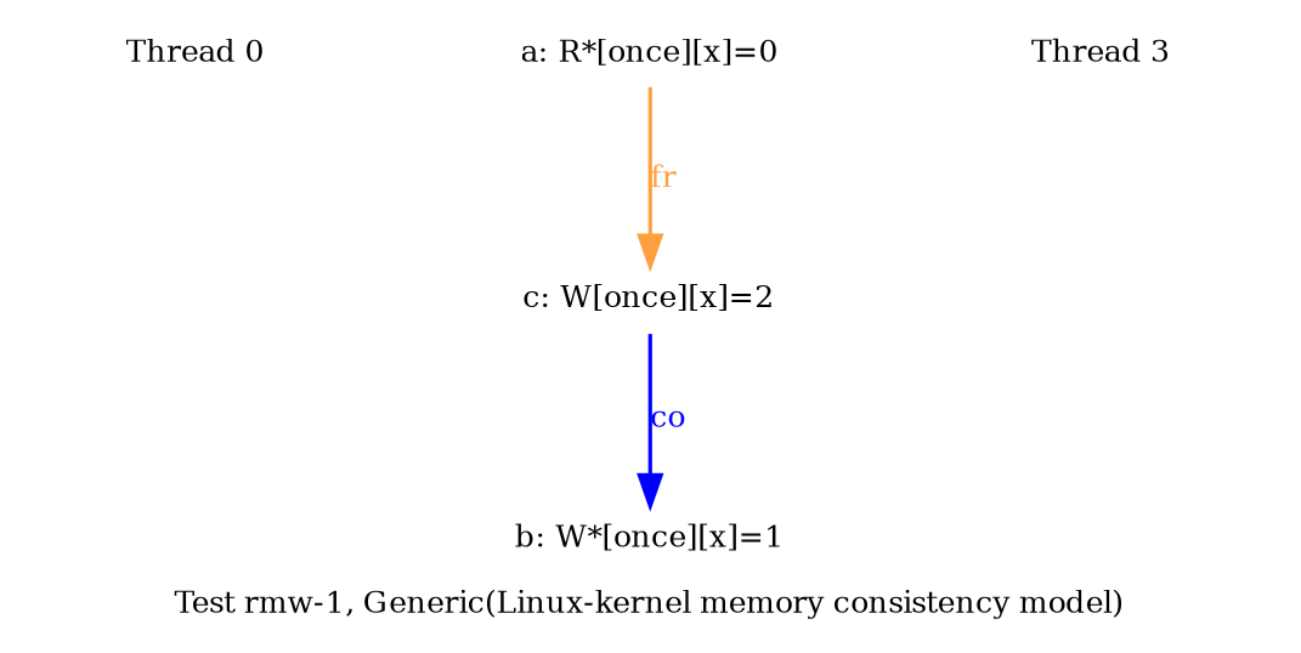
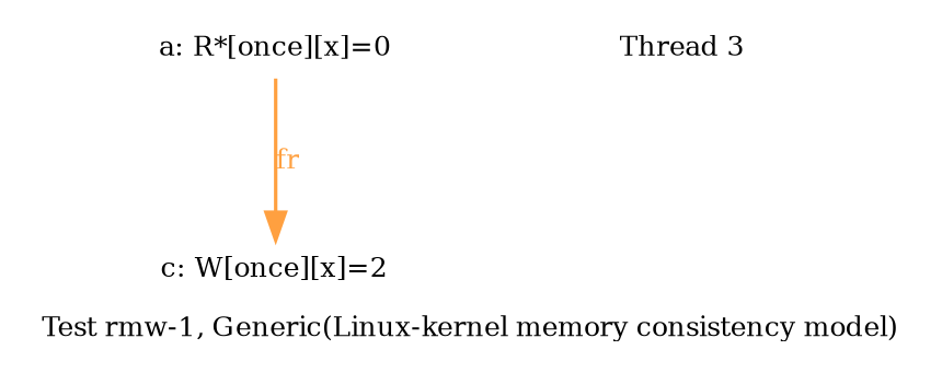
  digraph {
    fontsize=8
    label="Test rmw-1, Generic(Linux-kernel memory consistency model)"
    splines=spline
    node [fixedsize=false fontsize=8 shape=none]
    edge [arrowsize=0.800000 fontsize=8]
-   n1 [fixedsize=true height=0.281250 label="Thread 0" width=1.300000]
    n2 [height=0.111111 label="a: R*[once][x]=0" width=1.444444]
    n3 [height=0.111111 label="c: W[once][x]=2" width=1.333333]
-   n4 [height=0.111111 label="b: W*[once][x]=1" width=1.444444]
    n5 [fixedsize=true height=0.281250 label="Thread 3" width=1.300000]
    n2 -> n3 [color="#ffa040" fontcolor="#ffa040" label=fr]
-   n3 -> n4 [color=blue fontcolor=blue label=co]
  }
